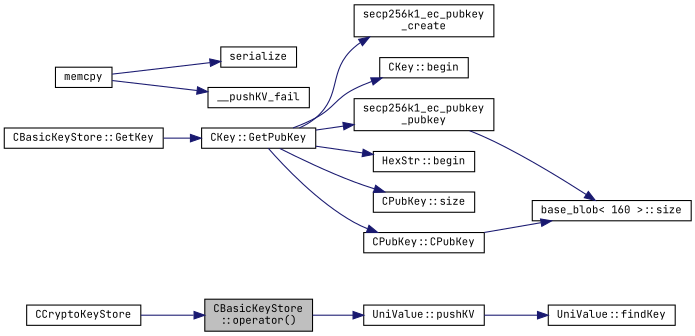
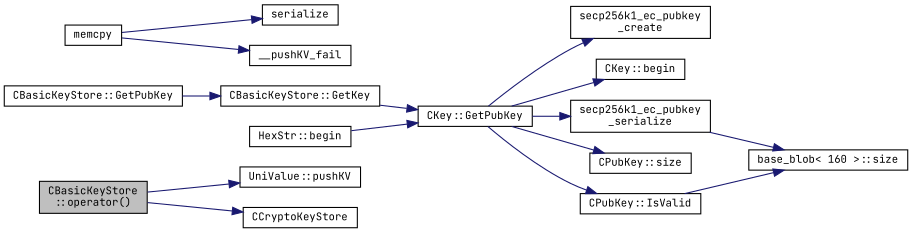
  digraph {
    fontname="JetBrains Mono"
    rankdir=LR
    node [color=black fillcolor=white fontname="JetBrains Mono" fontsize=10 shape=record style=filled]
    edge [color=midnightblue fontname="JetBrains Mono" fontsize=10 labelfontname=Helvetica labelfontsize=10 style=solid]
    n1 [fillcolor=grey75 fontcolor=black height=0.2 label="CBasicKeyStore\l::operator()" width=0.4]
    n2 [height=0.2 label="UniValue::pushKV" width=0.4]
    n3 [height=0.2 label=CCryptoKeyStore width=0.4]
-   n4 [height=0.2 label="UniValue::findKey" width=0.4]
+   n5 [height=0.2 label="CBasicKeyStore::GetPubKey" width=0.4]
    n6 [height=0.2 label="CBasicKeyStore::GetKey" width=0.4]
    n7 [height=0.2 label="CKey::GetPubKey" width=0.4]
    n8 [height=0.2 label="secp256k1_ec_pubkey\l_create" width=0.4]
    n9 [height=0.2 label="CKey::begin" width=0.4]
-   n10 [height=0.2 label="secp256k1_ec_pubkey\l_pubkey" width=0.4]
+   n10 [height=0.2 label="secp256k1_ec_pubkey\l_serialize" width=0.4]
    n11 [height=0.2 label="HexStr::begin" width=0.4]
    n12 [height=0.2 label="CPubKey::size" width=0.4]
-   n13 [height=0.2 label="CPubKey::CPubKey" width=0.4]
+   n13 [height=0.2 label="CPubKey::IsValid" width=0.4]
    n14 [height=0.2 label="base_blob\< 160 \>::size" width=0.4]
    n15 [height=0.2 label=memcpy width=0.4]
    n16 [height=0.2 label=serialize width=0.4]
    n17 [height=0.2 label=__pushKV_fail width=0.4]
    n1 -> n2
-   n3 -> n1
-   n2 -> n4
+   n1 -> n3
+   n5 -> n6
    n6 -> n7
    n7 -> n8
    n7 -> n9
    n7 -> n10
-   n7 -> n11
+   n11 -> n7
    n7 -> n12
    n7 -> n13
    n10 -> n14
    n13 -> n14
    n15 -> n16
    n15 -> n17
  }
